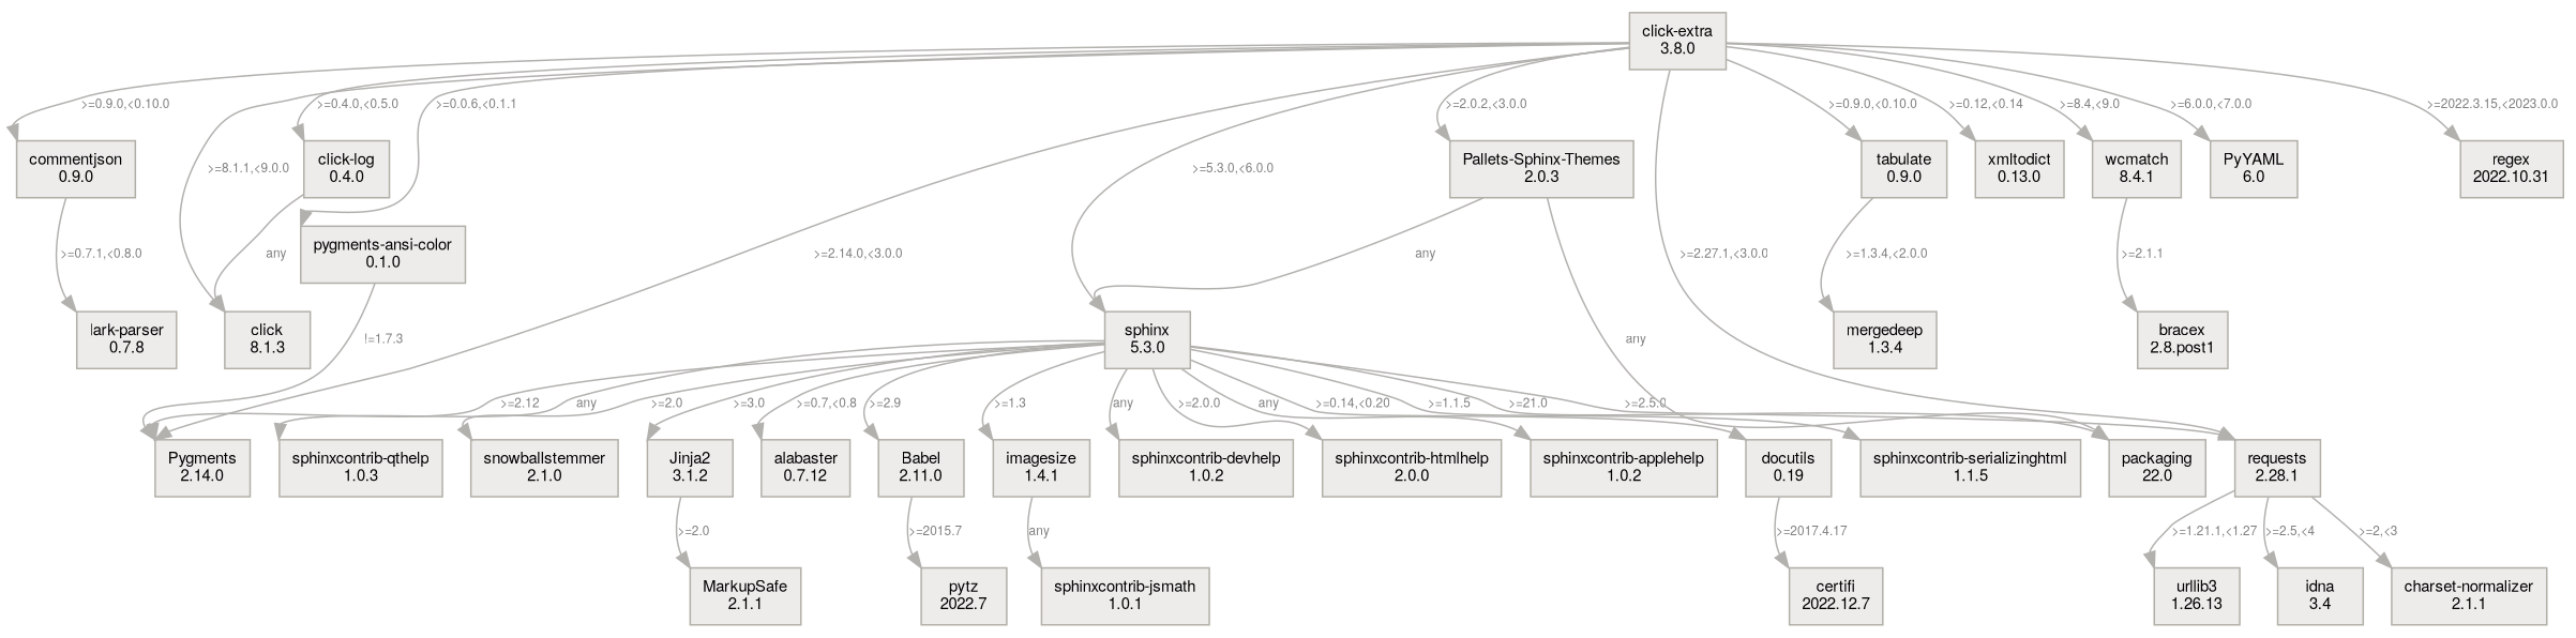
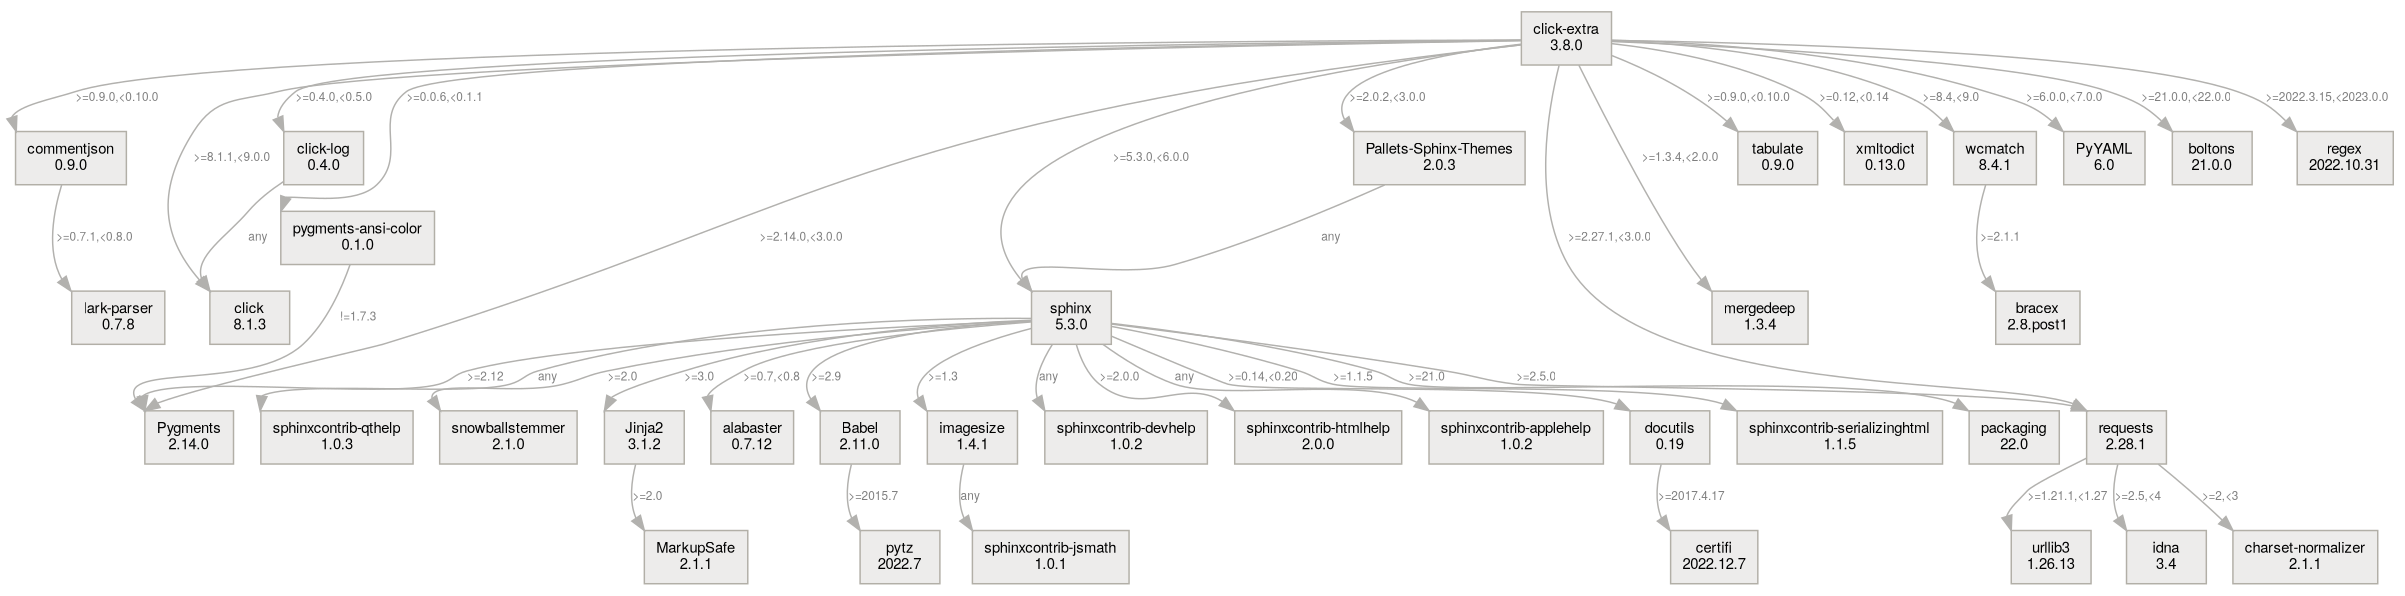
  digraph {
    fontname="Helvetica,Arial,sans-serif"
    node [color="#b2afa7" fillcolor="#edeceb" fontname="Helvetica,Arial,sans-serif" fontsize=10 shape=box style=filled]
    edge [color="#b2b1ae" fontcolor="#00000080" fontname="Helvetica,Arial,sans-serif" fontsize=8 headport=nw]
    n1 [label="click-extra\n3.8.0"]
    n2 [label="commentjson\n0.9.0"]
    n3 [label="click-log\n0.4.0"]
    n4 [label="Pygments\n2.14.0"]
    n5 [label="tabulate\n0.9.0"]
    n6 [label="xmltodict\n0.13.0"]
    n7 [label="sphinx\n5.3.0"]
    n8 [label="wcmatch\n8.4.1"]
    n9 [label="requests\n2.28.1"]
    n10 [label="PyYAML\n6.0"]
    n11 [label="mergedeep\n1.3.4"]
    n12 [label="click\n8.1.3"]
    n13 [label="pygments-ansi-color\n0.1.0"]
+   n14 [label="boltons\n21.0.0"]
    n15 [label="Pallets-Sphinx-Themes\n2.0.3"]
    n16 [label="regex\n2022.10.31"]
    n17 [label="lark-parser\n0.7.8"]
    n18 [label="packaging\n22.0"]
    n19 [label="sphinxcontrib-applehelp\n1.0.2"]
    n20 [label="docutils\n0.19"]
    n21 [label="sphinxcontrib-serializinghtml\n1.1.5"]
    n22 [label="sphinxcontrib-qthelp\n1.0.3"]
    n23 [label="snowballstemmer\n2.1.0"]
    n24 [label="Jinja2\n3.1.2"]
    n25 [label="alabaster\n0.7.12"]
    n26 [label="Babel\n2.11.0"]
    n27 [label="imagesize\n1.4.1"]
    n28 [label="sphinxcontrib-devhelp\n1.0.2"]
    n29 [label="sphinxcontrib-htmlhelp\n2.0.0"]
    n30 [label="bracex\n2.8.post1"]
    n31 [label="charset-normalizer\n2.1.1"]
    n32 [label="urllib3\n1.26.13"]
    n33 [label="idna\n3.4"]
    n34 [label="certifi\n2022.12.7"]
    n35 [label="MarkupSafe\n2.1.1"]
    n36 [label="pytz\n2022.7"]
    n37 [label="sphinxcontrib-jsmath\n1.0.1"]
    n1 -> n2 [label=">=0.9.0,<0.10.0"]
    n1 -> n3 [label=">=0.4.0,<0.5.0"]
    n1 -> n4 [label=">=2.14.0,<3.0.0"]
    n1 -> n5 [label=">=0.9.0,<0.10.0"]
    n1 -> n6 [label=">=0.12,<0.14"]
    n1 -> n7 [label=">=5.3.0,<6.0.0"]
    n1 -> n8 [label=">=8.4,<9.0"]
    n1 -> n9 [label=">=2.27.1,<3.0.0"]
    n1 -> n10 [label=">=6.0.0,<7.0.0"]
-   n5 -> n11 [label=">=1.3.4,<2.0.0"]
+   n1 -> n11 [label=">=1.3.4,<2.0.0"]
    n1 -> n12 [label=">=8.1.1,<9.0.0"]
    n1 -> n13 [label=">=0.0.6,<0.1.1"]
+   n1 -> n14 [label=">=21.0.0,<22.0.0"]
    n1 -> n15 [label=">=2.0.2,<3.0.0"]
    n1 -> n16 [label=">=2022.3.15,<2023.0.0"]
    n2 -> n17 [label=">=0.7.1,<0.8.0"]
    n3 -> n12 [label=any]
    n7 -> n4 [label=">=2.12"]
    n7 -> n9 [label=">=2.5.0"]
    n7 -> n18 [label=">=21.0"]
    n7 -> n19 [label=any]
    n7 -> n20 [label=">=0.14,<0.20"]
    n7 -> n21 [label=">=1.1.5"]
    n7 -> n22 [label=any]
    n7 -> n23 [label=">=2.0"]
    n7 -> n24 [label=">=3.0"]
    n7 -> n25 [label=">=0.7,<0.8"]
    n7 -> n26 [label=">=2.9"]
    n7 -> n27 [label=">=1.3"]
    n7 -> n28 [label=any]
    n7 -> n29 [label=">=2.0.0"]
    n8 -> n30 [label=">=2.1.1"]
    n9 -> n31 [label=">=2,<3"]
    n9 -> n32 [label=">=1.21.1,<1.27"]
    n9 -> n33 [label=">=2.5,<4"]
    n13 -> n4 [label="!=1.7.3"]
    n15 -> n7 [label=any]
-   n15 -> n18 [label=any]
    n20 -> n34 [label=">=2017.4.17"]
    n24 -> n35 [label=">=2.0"]
    n26 -> n36 [label=">=2015.7"]
    n27 -> n37 [label=any]
  }
